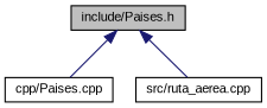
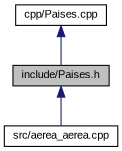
  digraph {
    fontname="Liberation Sans"
    node [color=black fillcolor=white fontname="Liberation Sans" fontsize=10 shape=record style=filled]
    edge [color=midnightblue dir=back fontname="Liberation Sans" fontsize=10 labelfontname=Helvetica labelfontsize=10 style=solid]
    n1 [fillcolor=grey75 fontcolor=black height=0.2 label="include/Paises.h" width=0.4]
    n2 [height=0.2 label="cpp/Paises.cpp" width=0.4]
-   n3 [height=0.2 label="src/ruta_aerea.cpp" width=0.4]
-   n1 -> n2
+   n3 [height=0.2 label="src/aerea_aerea.cpp" width=0.4]
+   n2 -> n1
    n1 -> n3
  }
